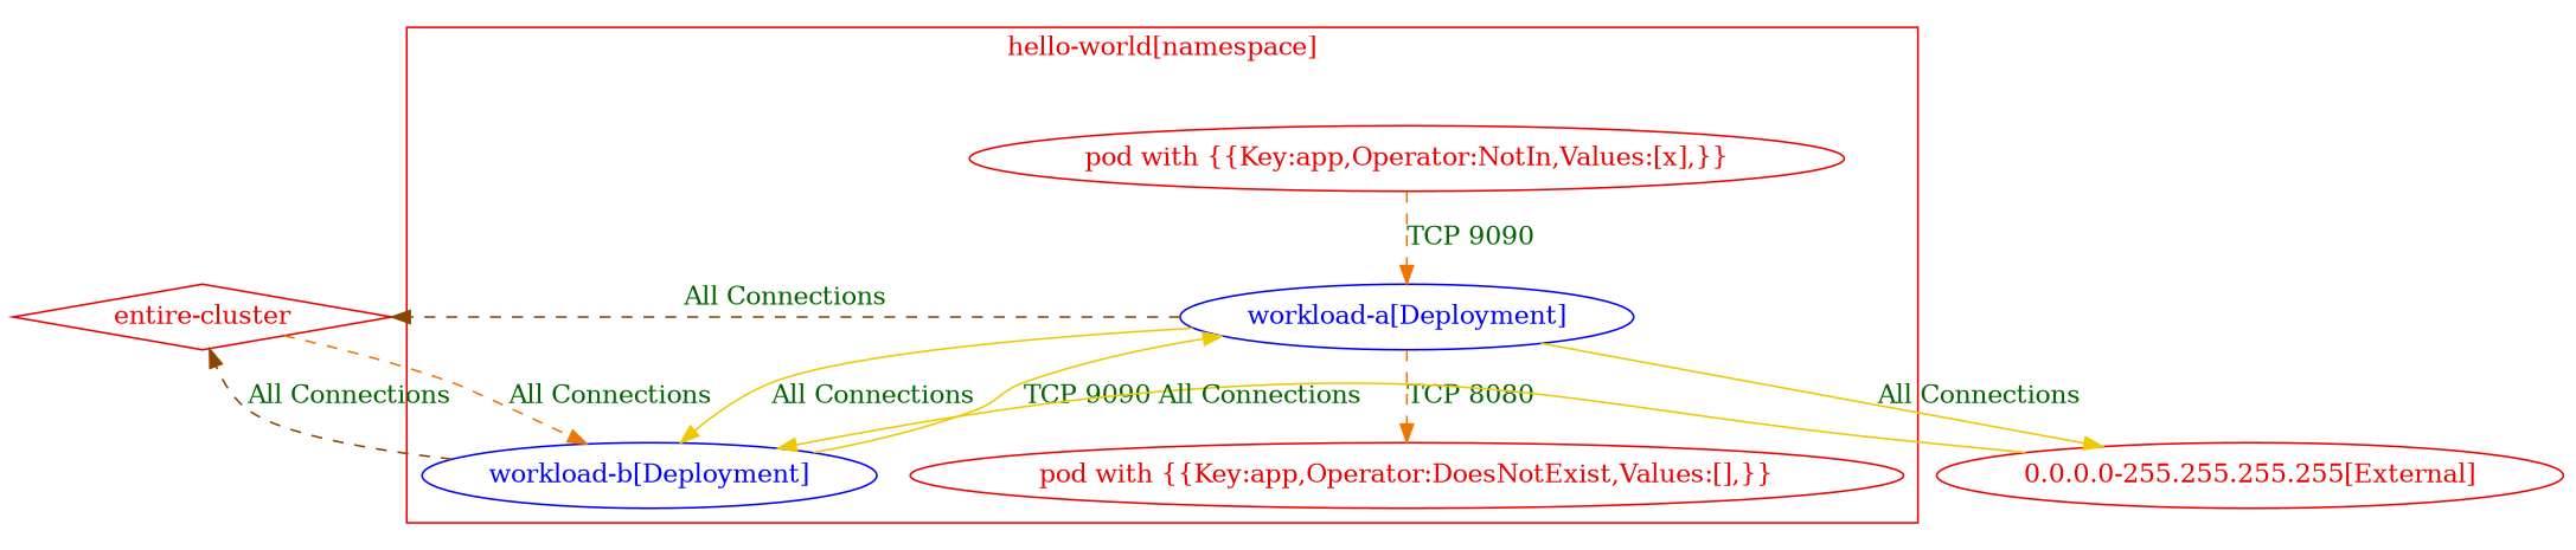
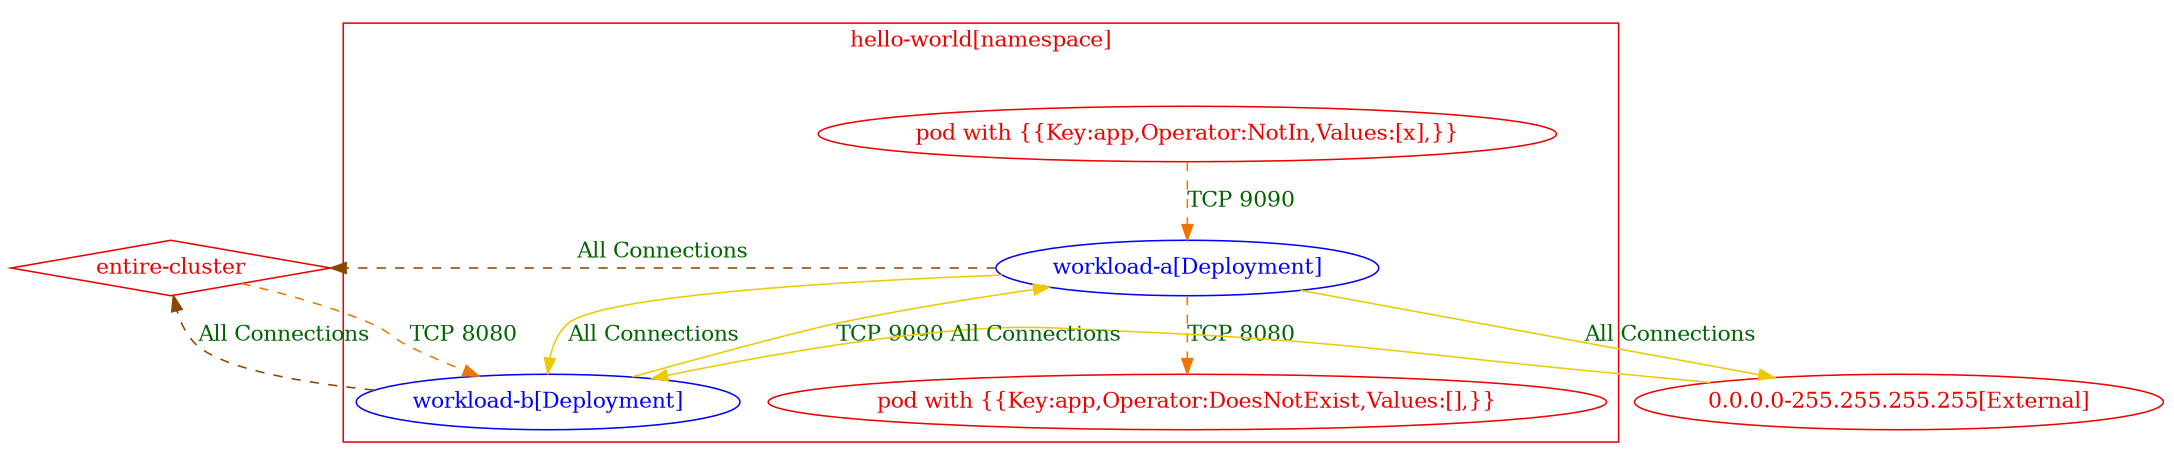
  digraph {
    node [color=red2 fontcolor=red2]
    edge [color=gold2 fontcolor=darkgreen weight=1 style=dashed]
    n1 [color=blue fontcolor=blue label="workload-a[Deployment]"]
    n2 [color=blue fontcolor=blue label="workload-b[Deployment]"]
    n3 [label="pod with {{Key:app,Operator:DoesNotExist,Values:[],}}"]
    n4 [label="pod with {{Key:app,Operator:NotIn,Values:[x],}}"]
    n5 [label="0.0.0.0-255.255.255.255[External]"]
    n6 [label="entire-cluster" shape=diamond]
    subgraph cluster_1 {
      color=red2
      fontcolor=red2
      label="hello-world[namespace]"
      n1
      n2
      n3
      n4
    }
    n1 -> n2 [label="All Connections" weight=0.5 style=""]
    n1 -> n3 [color=darkorange2 label="TCP 8080"]
    n1 -> n5 [label="All Connections" style=""]
    n1 -> n6 [color=darkorange4 label="All Connections" weight=0.5]
    n2 -> n1 [label="TCP 9090" style=""]
    n2 -> n6 [color=darkorange4 label="All Connections" weight=0.5]
    n4 -> n1 [color=darkorange2 label="TCP 9090"]
    n5 -> n2 [label="All Connections" weight=0.5 style=""]
-   n6 -> n2 [color=darkorange2 label="All Connections"]
+   n6 -> n2 [color=darkorange2 label="TCP 8080"]
  }
